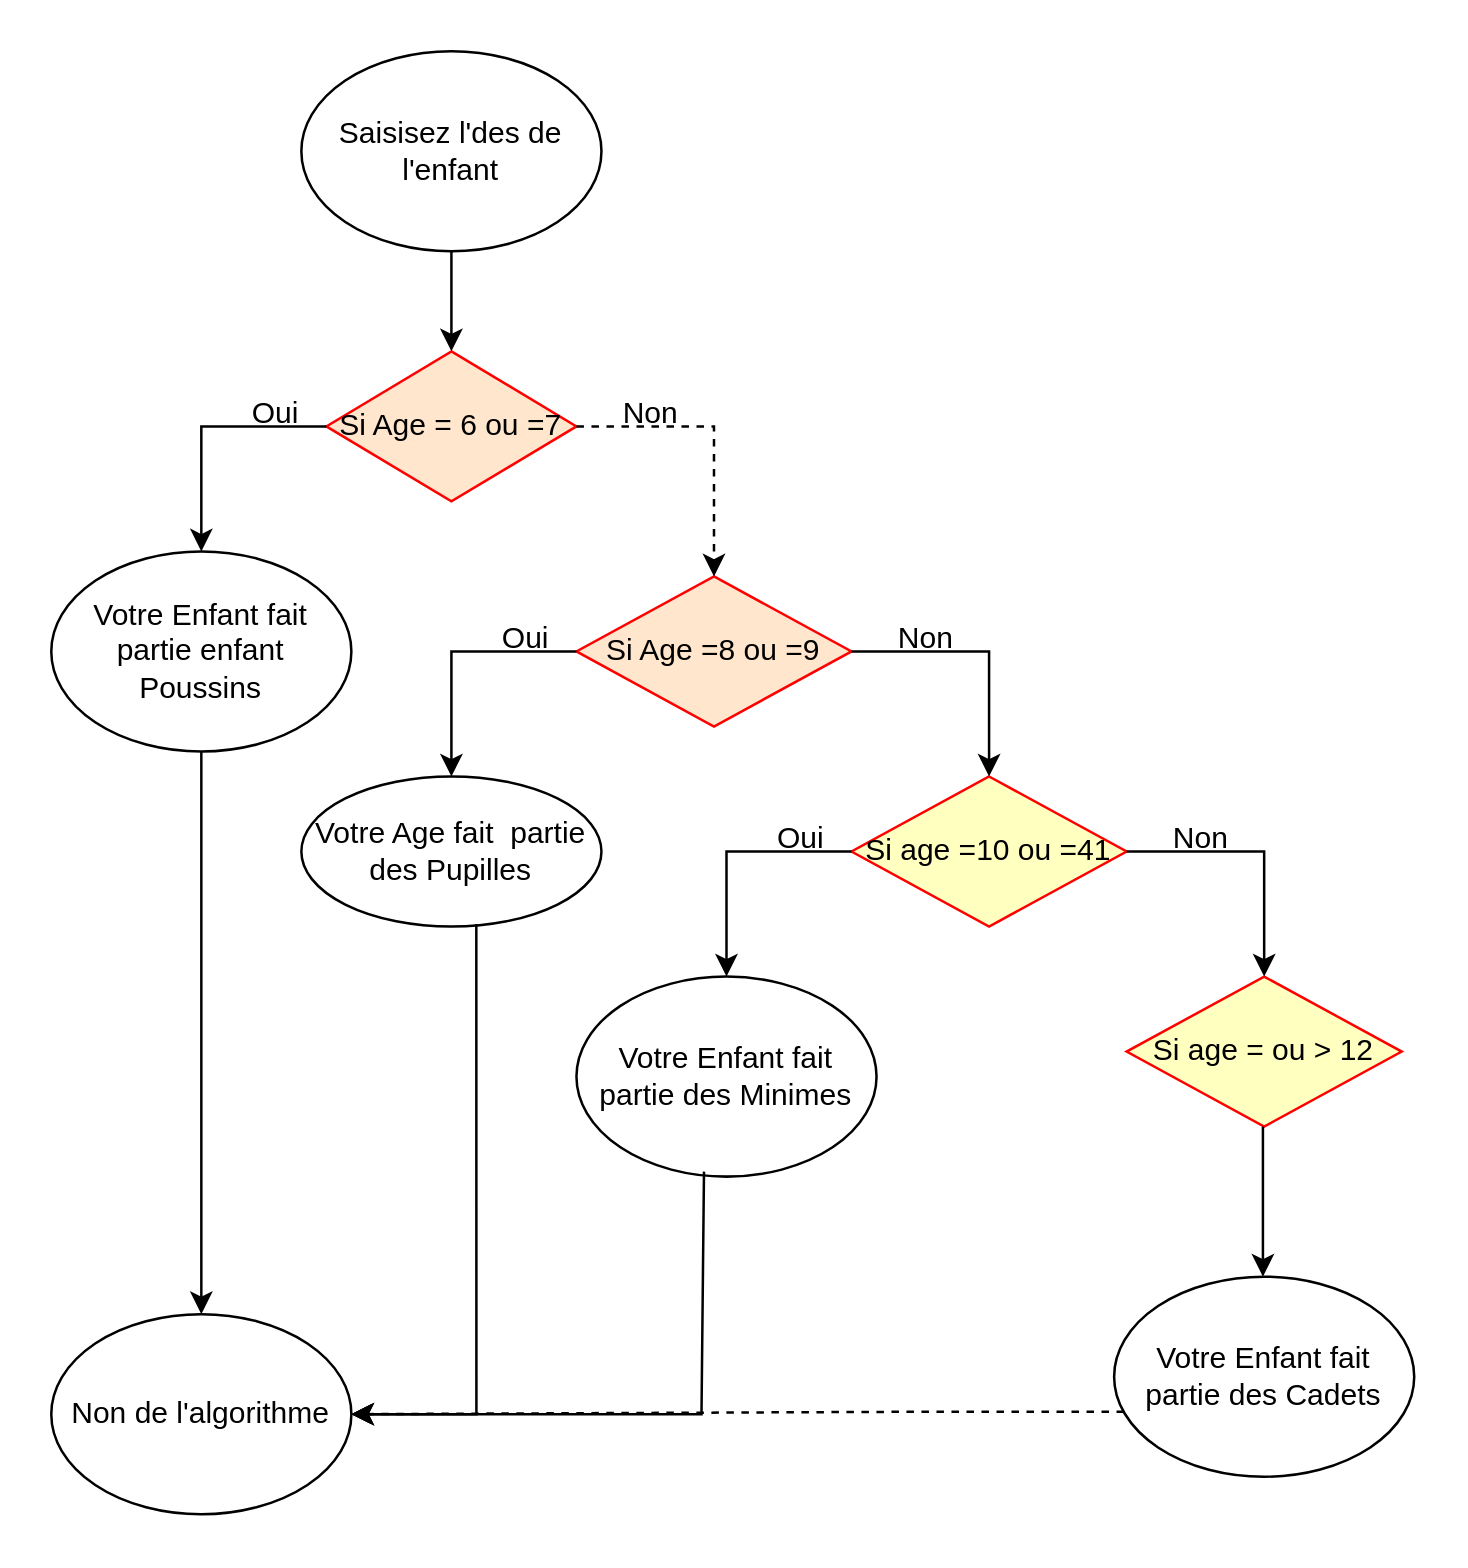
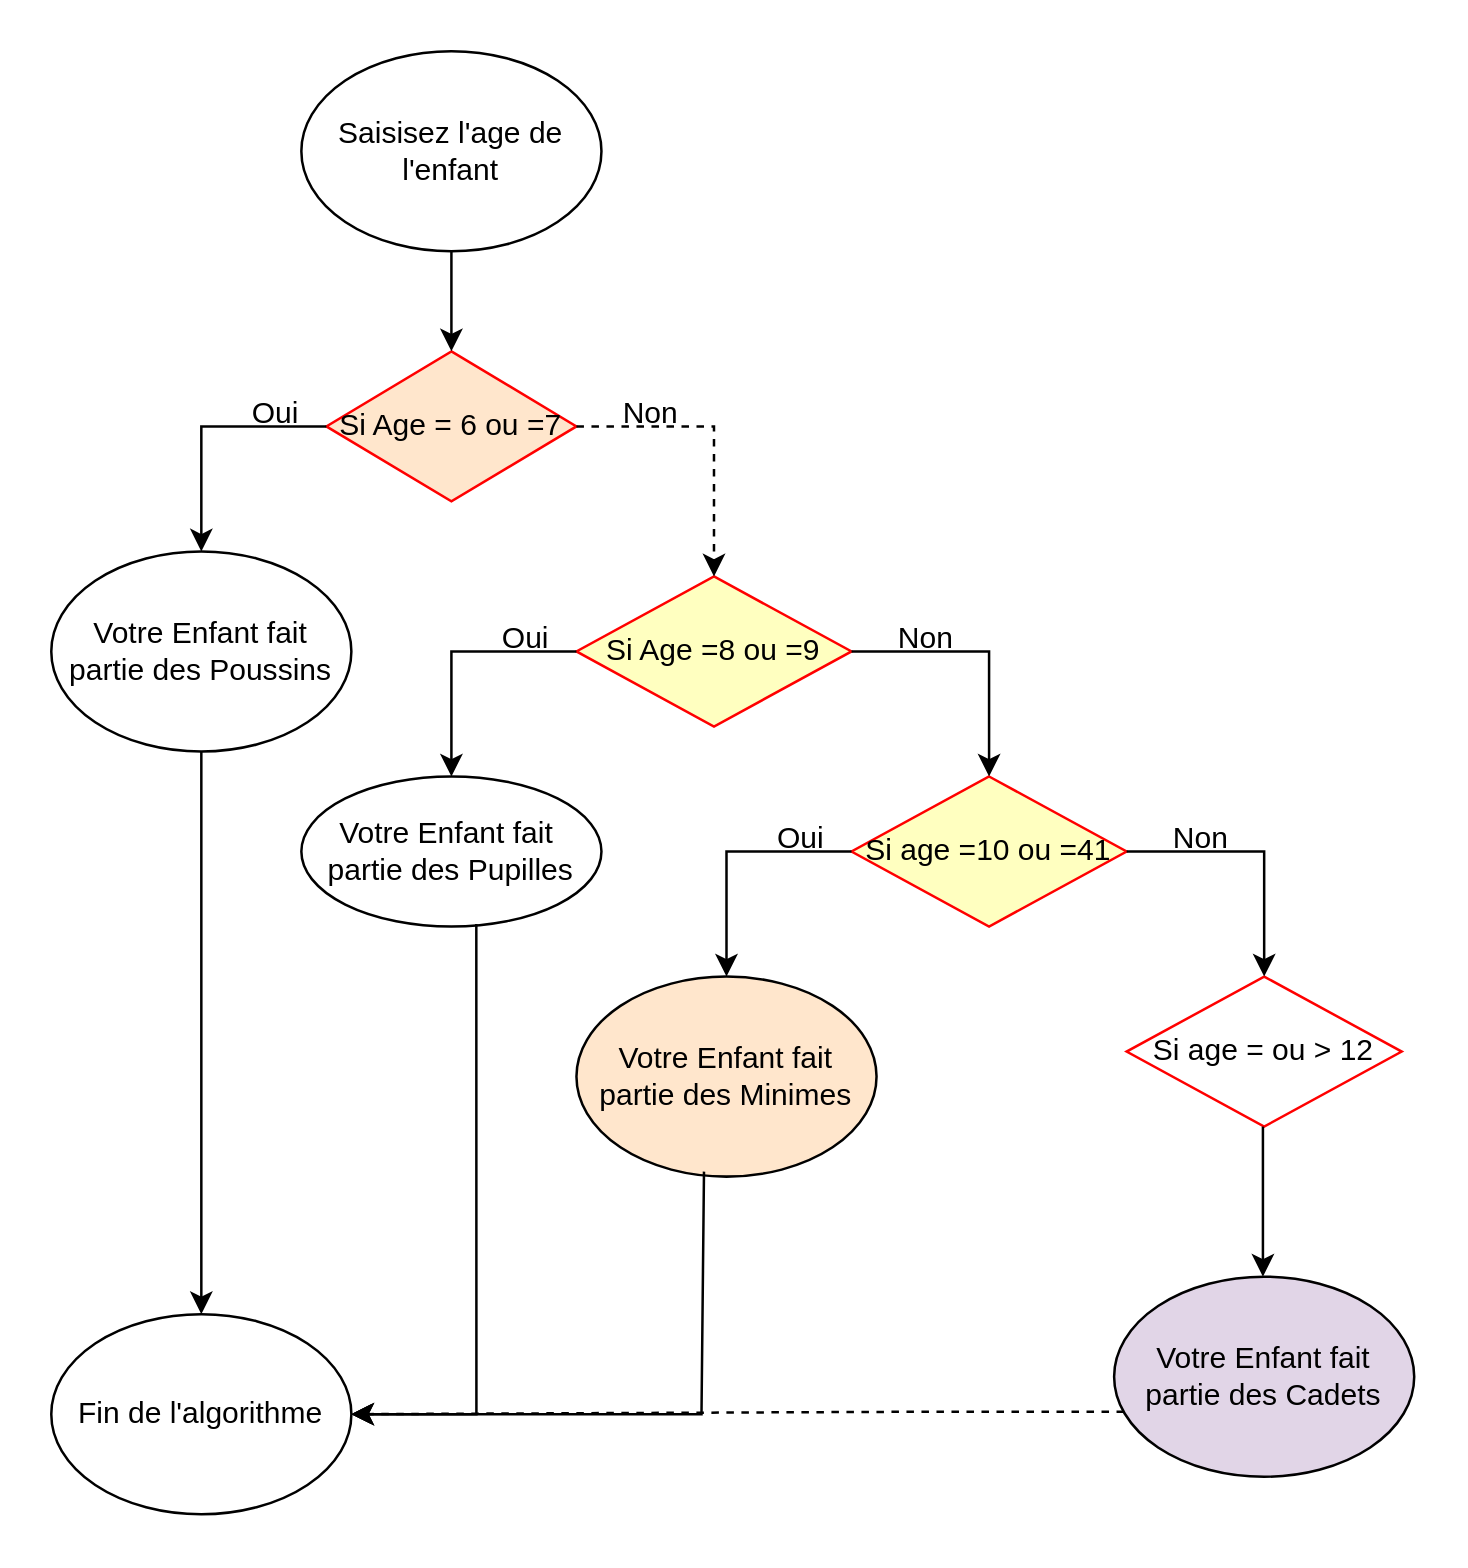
  <mxCell id="0" />
  <mxCell id="1" parent="0" />
- <mxCell id="2" value="Saisisez l'des de l'enfant" style="ellipse;whiteSpace=wrap;html=1;" vertex="1" parent="1"><mxGeometry x="120" y="20" width="120" height="80" as="geometry" /></mxCell>
+ <mxCell id="2" value="Saisisez l'age de l'enfant" style="ellipse;whiteSpace=wrap;html=1;" vertex="1" parent="1"><mxGeometry x="120" y="20" width="120" height="80" as="geometry" /></mxCell>
  <mxCell id="3" value="Si Age = 6 ou =7" style="rhombus;whiteSpace=wrap;html=1;fontColor=#000000;fillColor=#ffe6cc;strokeColor=#ff0000;" vertex="1" parent="1"><mxGeometry x="130" y="140" width="100" height="60" as="geometry" /></mxCell>
- <mxCell id="4" value="Si Age =8 ou =9" style="rhombus;whiteSpace=wrap;html=1;fontColor=#000000;fillColor=#ffe6cc;strokeColor=#ff0000;" vertex="1" parent="1"><mxGeometry x="230" y="230" width="110" height="60" as="geometry" /></mxCell>
- <mxCell id="5" value="Si age = ou &amp;gt; 12" style="rhombus;whiteSpace=wrap;html=1;fontColor=#000000;fillColor=#ffffc0;strokeColor=#ff0000;" vertex="1" parent="1"><mxGeometry x="450" y="390" width="110" height="60" as="geometry" /></mxCell>
+ <mxCell id="4" value="Si Age =8 ou =9" style="rhombus;whiteSpace=wrap;html=1;fontColor=#000000;fillColor=#ffffc0;strokeColor=#ff0000;" vertex="1" parent="1"><mxGeometry x="230" y="230" width="110" height="60" as="geometry" /></mxCell>
+ <mxCell id="5" value="Si age = ou &amp;gt; 12" style="rhombus;whiteSpace=wrap;html=1;fontColor=#000000;fillColor=#ffffff;strokeColor=#ff0000;" vertex="1" parent="1"><mxGeometry x="450" y="390" width="110" height="60" as="geometry" /></mxCell>
  <mxCell id="6" value="Si age =10 ou =41" style="rhombus;whiteSpace=wrap;html=1;fontColor=#000000;fillColor=#ffffc0;strokeColor=#ff0000;" vertex="1" parent="1"><mxGeometry x="340" y="310" width="110" height="60" as="geometry" /></mxCell>
  <mxCell id="7" value="" style="endArrow=classic;html=1;rounded=0;entryX=0.5;entryY=0;entryDx=0;entryDy=0;" edge="1" parent="1" target="3"><mxGeometry width="50" height="50" relative="1" as="geometry"><mxPoint x="180" y="100" as="sourcePoint" /><mxPoint x="130" y="150" as="targetPoint" /></mxGeometry></mxCell>
  <mxCell id="8" style="edgeStyle=orthogonalEdgeStyle;rounded=0;orthogonalLoop=1;jettySize=auto;html=1;exitX=0.5;exitY=1;exitDx=0;exitDy=0;" edge="1" parent="1" source="6" target="6"><mxGeometry relative="1" as="geometry" /></mxCell>
- <mxCell id="9" value="Votre Enfant fait partie enfant Poussins" style="ellipse;whiteSpace=wrap;html=1;" vertex="1" parent="1"><mxGeometry x="20" y="220" width="120" height="80" as="geometry" /></mxCell>
- <mxCell id="10" value="Votre Enfant fait partie des Cadets" style="ellipse;whiteSpace=wrap;html=1;" vertex="1" parent="1"><mxGeometry x="445" y="510" width="120" height="80" as="geometry" /></mxCell>
- <mxCell id="11" value="Votre Enfant fait partie des Minimes" style="ellipse;whiteSpace=wrap;html=1;" vertex="1" parent="1"><mxGeometry x="230" y="390" width="120" height="80" as="geometry" /></mxCell>
- <mxCell id="12" value="Votre Age fait&amp;nbsp; partie des Pupilles" style="ellipse;whiteSpace=wrap;html=1;" vertex="1" parent="1"><mxGeometry x="120" y="310" width="120" height="60" as="geometry" /></mxCell>
- <mxCell id="13" value="Non de l'algorithme" style="ellipse;whiteSpace=wrap;html=1;" vertex="1" parent="1"><mxGeometry x="20" y="525" width="120" height="80" as="geometry" /></mxCell>
+ <mxCell id="9" value="Votre Enfant fait partie des Poussins" style="ellipse;whiteSpace=wrap;html=1;" vertex="1" parent="1"><mxGeometry x="20" y="220" width="120" height="80" as="geometry" /></mxCell>
+ <mxCell id="10" value="Votre Enfant fait partie des Cadets" style="ellipse;whiteSpace=wrap;html=1;fillColor=#e1d5e7;" vertex="1" parent="1"><mxGeometry x="445" y="510" width="120" height="80" as="geometry" /></mxCell>
+ <mxCell id="11" value="Votre Enfant fait partie des Minimes" style="ellipse;whiteSpace=wrap;html=1;fillColor=#ffe6cc;" vertex="1" parent="1"><mxGeometry x="230" y="390" width="120" height="80" as="geometry" /></mxCell>
+ <mxCell id="12" value="Votre Enfant fait&amp;nbsp; partie des Pupilles" style="ellipse;whiteSpace=wrap;html=1;" vertex="1" parent="1"><mxGeometry x="120" y="310" width="120" height="60" as="geometry" /></mxCell>
+ <mxCell id="13" value="Fin de l'algorithme" style="ellipse;whiteSpace=wrap;html=1;" vertex="1" parent="1"><mxGeometry x="20" y="525" width="120" height="80" as="geometry" /></mxCell>
  <mxCell id="14" value="" style="endArrow=classic;html=1;rounded=0;" edge="1" parent="1"><mxGeometry width="50" height="50" relative="1" as="geometry"><mxPoint x="130" y="170" as="sourcePoint" /><mxPoint x="80" y="220" as="targetPoint" /><Array as="points"><mxPoint x="80" y="170" /></Array></mxGeometry></mxCell>
  <mxCell id="15" value="Oui" style="text;html=1;strokeColor=none;fillColor=none;align=center;verticalAlign=middle;whiteSpace=wrap;rounded=0;" vertex="1" parent="1"><mxGeometry x="80" y="150" width="60" height="30" as="geometry" /></mxCell>
  <mxCell id="16" value="Non" style="text;html=1;strokeColor=none;fillColor=none;align=center;verticalAlign=middle;whiteSpace=wrap;rounded=0;" vertex="1" parent="1"><mxGeometry x="230" y="150" width="60" height="30" as="geometry" /></mxCell>
  <mxCell id="17" value="" style="endArrow=classic;html=1;rounded=0;entryX=0.5;entryY=0;entryDx=0;entryDy=0;exitX=1;exitY=0.5;exitDx=0;exitDy=0;exitPerimeter=0;dashed=1;" edge="1" parent="1" source="3" target="4"><mxGeometry width="50" height="50" relative="1" as="geometry"><mxPoint x="235" y="170" as="sourcePoint" /><mxPoint x="285" y="220" as="targetPoint" /><Array as="points"><mxPoint x="285" y="170" /></Array></mxGeometry></mxCell>
  <mxCell id="18" value="" style="endArrow=classic;html=1;rounded=0;" edge="1" parent="1"><mxGeometry width="50" height="50" relative="1" as="geometry"><mxPoint x="230" y="260" as="sourcePoint" /><mxPoint x="180" y="310" as="targetPoint" /><Array as="points"><mxPoint x="180" y="260" /></Array></mxGeometry></mxCell>
  <mxCell id="19" value="Oui" style="text;html=1;strokeColor=none;fillColor=none;align=center;verticalAlign=middle;whiteSpace=wrap;rounded=0;" vertex="1" parent="1"><mxGeometry x="180" y="240" width="60" height="30" as="geometry" /></mxCell>
  <mxCell id="20" value="Non" style="text;html=1;strokeColor=none;fillColor=none;align=center;verticalAlign=middle;whiteSpace=wrap;rounded=0;" vertex="1" parent="1"><mxGeometry x="340" y="240" width="60" height="30" as="geometry" /></mxCell>
  <mxCell id="21" value="" style="endArrow=classic;html=1;rounded=0;exitX=1;exitY=0.5;exitDx=0;exitDy=0;exitPerimeter=0;" edge="1" parent="1"><mxGeometry width="50" height="50" relative="1" as="geometry"><mxPoint x="340" y="260" as="sourcePoint" /><mxPoint x="395" y="310" as="targetPoint" /><Array as="points"><mxPoint x="395" y="260" /></Array></mxGeometry></mxCell>
  <mxCell id="22" value="" style="endArrow=classic;html=1;rounded=0;" edge="1" parent="1"><mxGeometry width="50" height="50" relative="1" as="geometry"><mxPoint x="340" y="340" as="sourcePoint" /><mxPoint x="290" y="390" as="targetPoint" /><Array as="points"><mxPoint x="290" y="340" /></Array></mxGeometry></mxCell>
  <mxCell id="23" value="Oui" style="text;html=1;strokeColor=none;fillColor=none;align=center;verticalAlign=middle;whiteSpace=wrap;rounded=0;" vertex="1" parent="1"><mxGeometry x="290" y="320" width="60" height="30" as="geometry" /></mxCell>
  <mxCell id="24" value="Non" style="text;html=1;strokeColor=none;fillColor=none;align=center;verticalAlign=middle;whiteSpace=wrap;rounded=0;" vertex="1" parent="1"><mxGeometry x="450" y="320" width="60" height="30" as="geometry" /></mxCell>
  <mxCell id="25" value="" style="endArrow=classic;html=1;rounded=0;exitX=1;exitY=0.5;exitDx=0;exitDy=0;exitPerimeter=0;" edge="1" parent="1"><mxGeometry width="50" height="50" relative="1" as="geometry"><mxPoint x="450" y="340" as="sourcePoint" /><mxPoint x="505" y="390" as="targetPoint" /><Array as="points"><mxPoint x="505" y="340" /></Array></mxGeometry></mxCell>
  <mxCell id="26" value="" style="endArrow=classic;html=1;rounded=0;" edge="1" parent="1"><mxGeometry width="50" height="50" relative="1" as="geometry"><mxPoint x="504.5" y="450" as="sourcePoint" /><mxPoint x="504.5" y="510" as="targetPoint" /></mxGeometry></mxCell>
  <mxCell id="27" value="" style="endArrow=classic;html=1;rounded=0;entryX=0.5;entryY=0;entryDx=0;entryDy=0;" edge="1" parent="1" target="13"><mxGeometry width="50" height="50" relative="1" as="geometry"><mxPoint x="80" y="300" as="sourcePoint" /><mxPoint x="80" y="370" as="targetPoint" /></mxGeometry></mxCell>
  <mxCell id="28" value="" style="endArrow=classic;html=1;rounded=0;exitX=0.583;exitY=0.983;exitDx=0;exitDy=0;exitPerimeter=0;" edge="1" parent="1" source="12"><mxGeometry width="50" height="50" relative="1" as="geometry"><mxPoint x="190" y="515" as="sourcePoint" /><mxPoint x="140" y="565" as="targetPoint" /><Array as="points"><mxPoint x="190" y="565" /></Array></mxGeometry></mxCell>
  <mxCell id="29" value="" style="endArrow=open;html=1;rounded=0;entryX=1;entryY=0.5;entryDx=0;entryDy=0;exitX=0.425;exitY=0.975;exitDx=0;exitDy=0;exitPerimeter=0;" edge="1" parent="1" source="11" target="13"><mxGeometry width="50" height="50" relative="1" as="geometry"><mxPoint x="280" y="480" as="sourcePoint" /><mxPoint x="185" y="565" as="targetPoint" /><Array as="points"><mxPoint x="280" y="565" /></Array></mxGeometry></mxCell>
  <mxCell id="30" value="" style="endArrow=classic;html=1;rounded=0;exitX=0.033;exitY=0.675;exitDx=0;exitDy=0;exitPerimeter=0;entryX=1;entryY=0.5;entryDx=0;entryDy=0;dashed=1;" edge="1" parent="1" source="10" target="13"><mxGeometry width="50" height="50" relative="1" as="geometry"><mxPoint x="420" y="564" as="sourcePoint" /><mxPoint x="320" y="564" as="targetPoint" /><Array as="points"><mxPoint x="370" y="564" /></Array></mxGeometry></mxCell>
